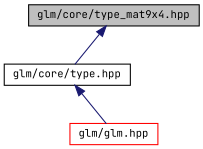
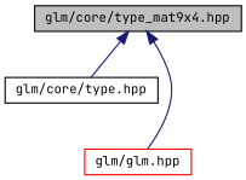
  digraph {
    fontname="JetBrains Mono"
    node [color=black fillcolor=white fontname="JetBrains Mono" fontsize=10 shape=record style=filled]
    edge [color=midnightblue dir=back fontname="JetBrains Mono" fontsize=10 labelfontname=FreeSans labelfontsize=10 style=solid]
    n1 [fillcolor=grey75 fontcolor=black height=0.2 label="glm/core/type_mat9x4.hpp" width=0.4]
    n2 [height=0.2 label="glm/core/type.hpp" width=0.4]
    n3 [color=red height=0.2 label="glm/glm.hpp" width=0.4]
    n1 -> n2
-   n2 -> n3
+   n1 -> n3
  }
